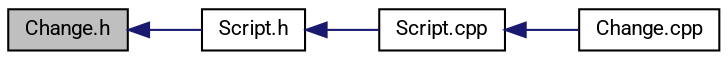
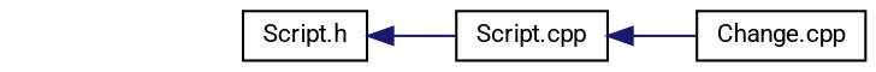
  digraph {
    fontname=Roboto
    rankdir=LR
    node [color=black fillcolor=white fontname=Roboto fontsize=10 shape=record style=filled]
    edge [color=midnightblue dir=back fontname=Roboto fontsize=10 labelfontname=Helvetica labelfontsize=10 style=solid]
-   n1 [fillcolor=grey75 fontcolor=black height=0.2 label="Change.h" width=0.4]
    n2 [height=0.2 label="Script.h" width=0.4]
    n3 [height=0.2 label="Change.cpp" width=0.4]
    n4 [height=0.2 label="Script.cpp" width=0.4]
-   n1 -> n2
    n2 -> n4
    n4 -> n3
  }
